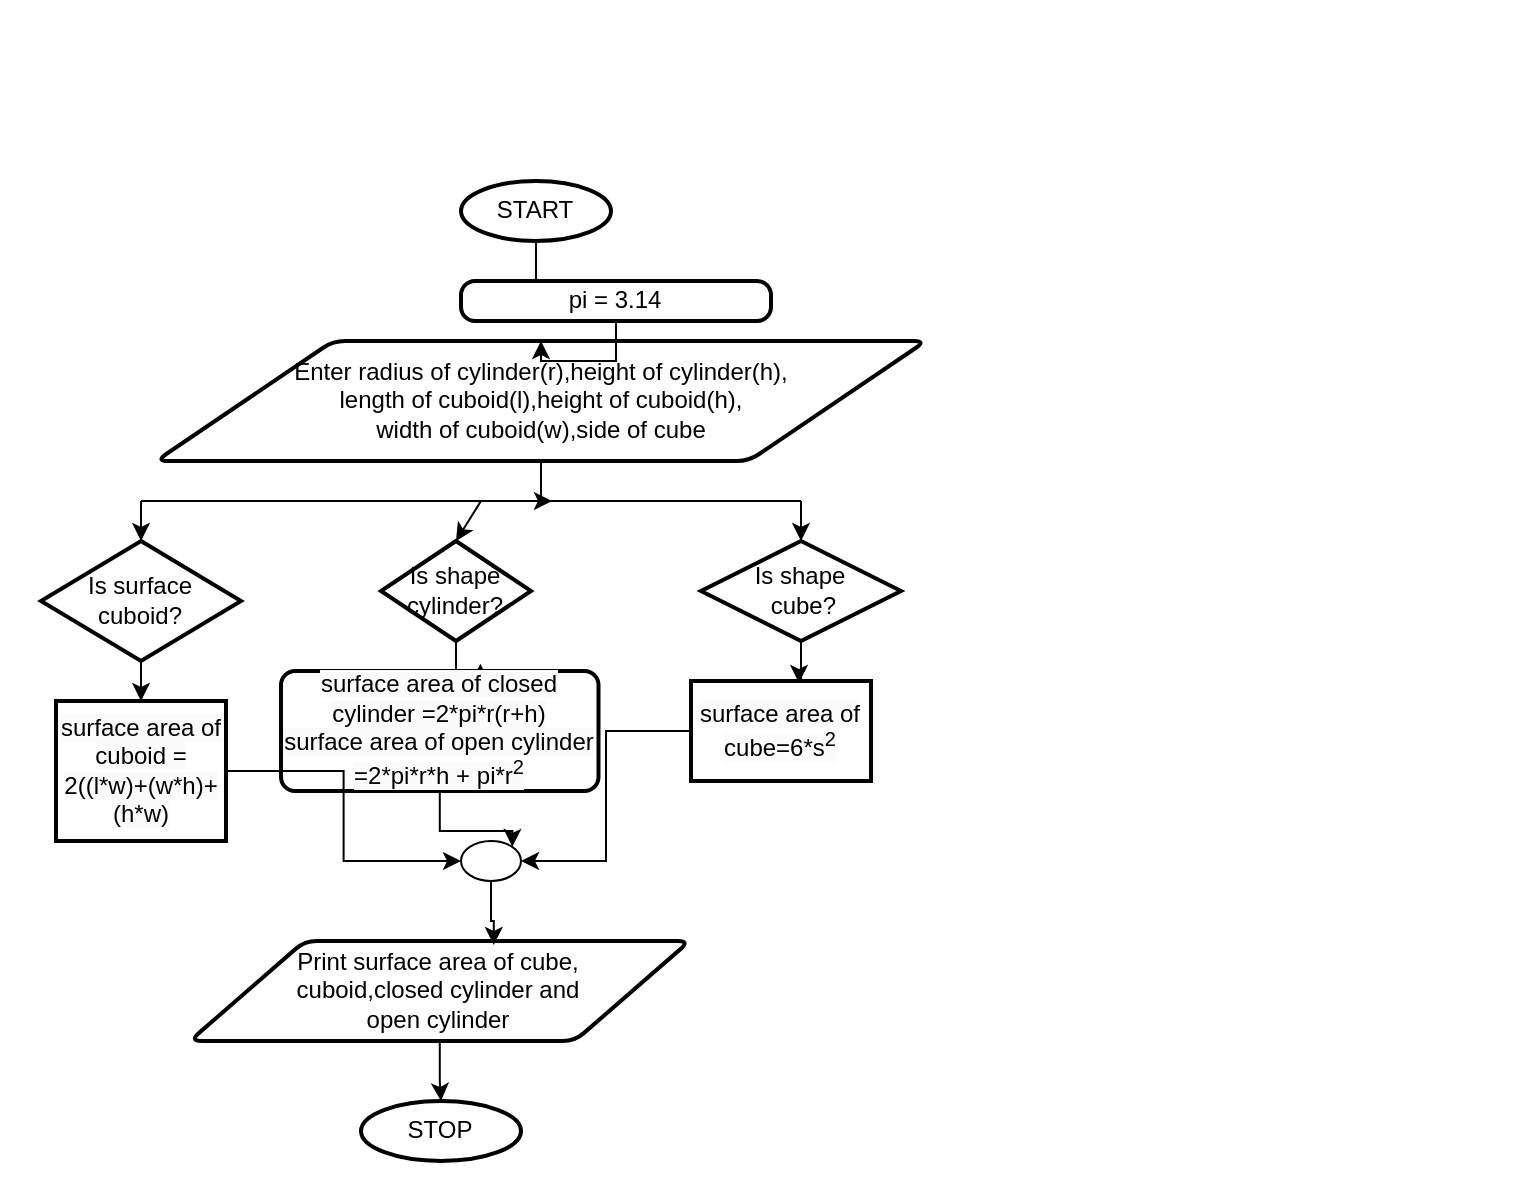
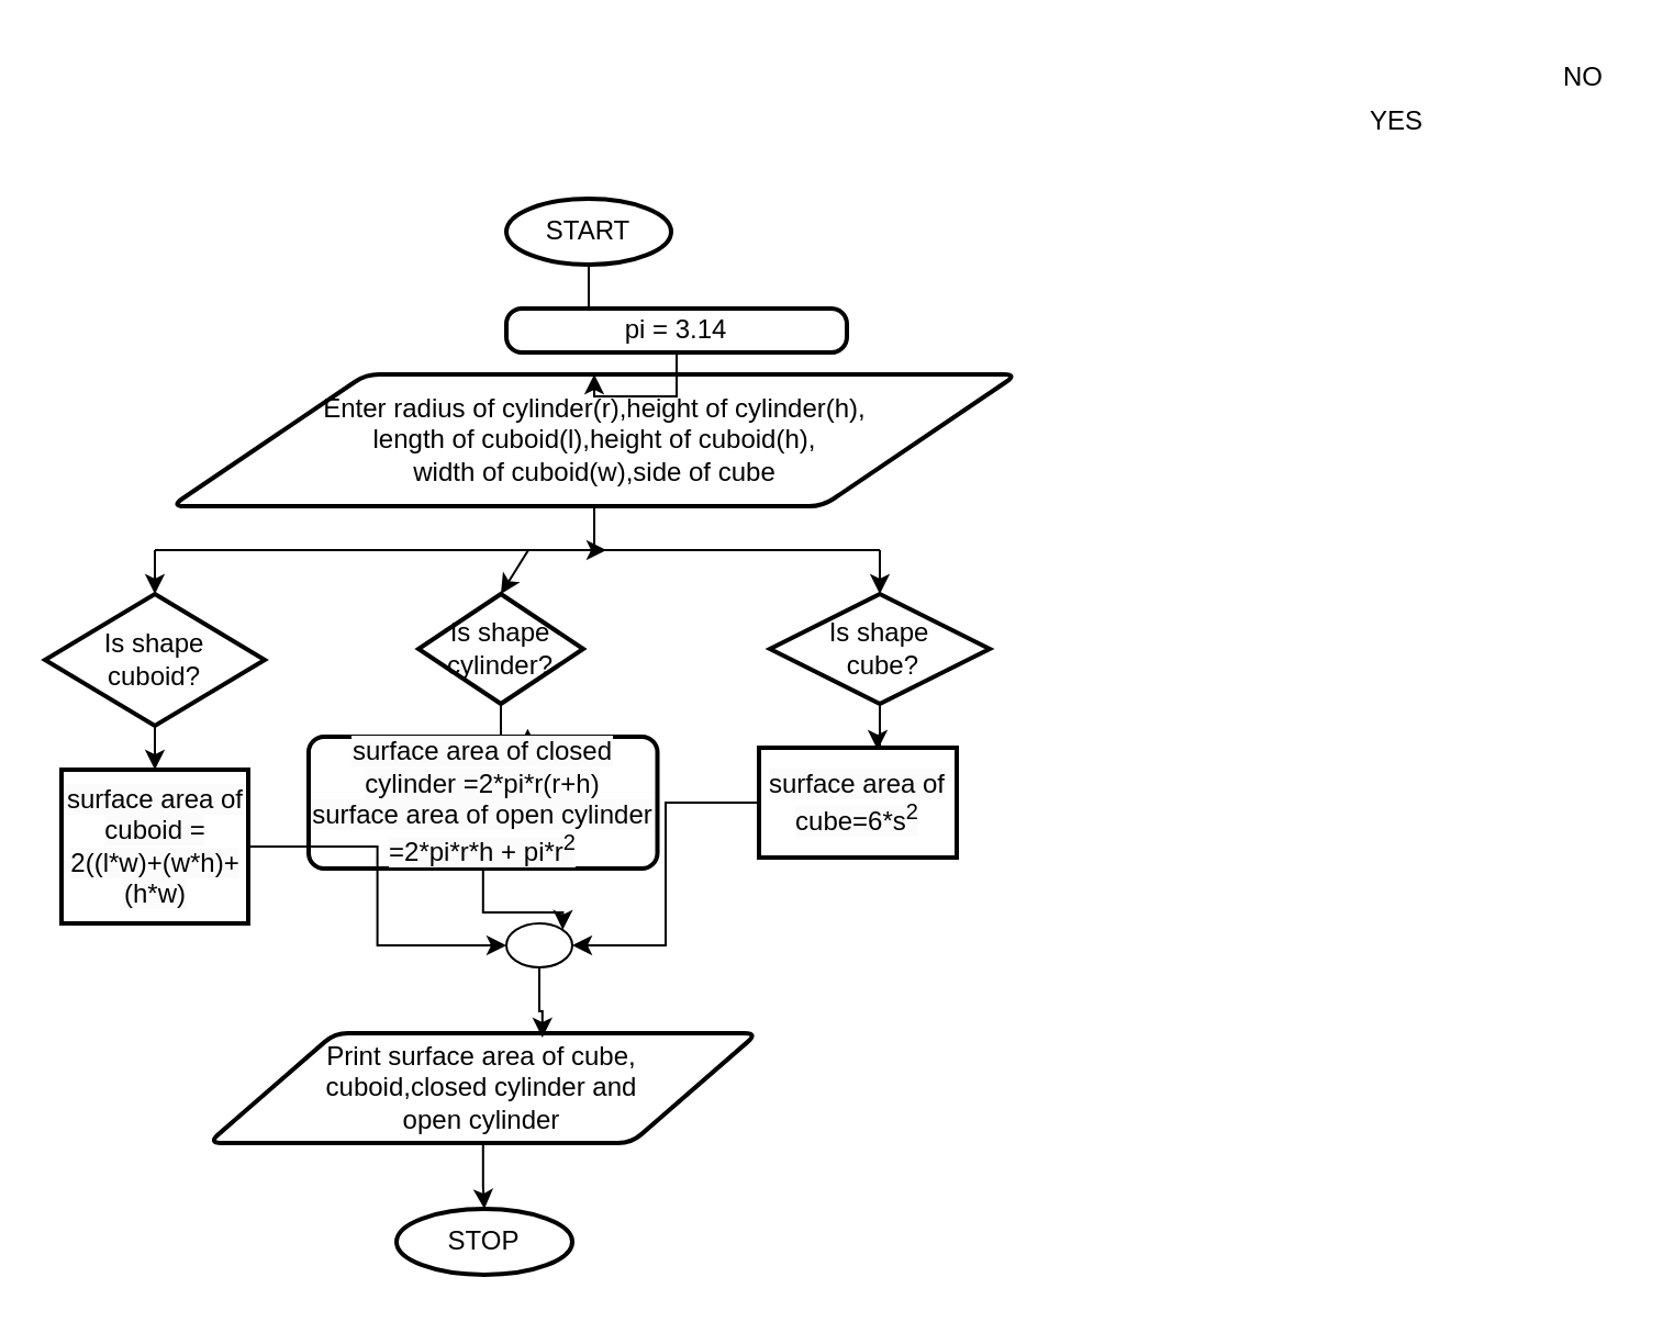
  <mxCell id="0" />
  <mxCell id="1" parent="0" />
  <mxCell id="2" style="edgeStyle=orthogonalEdgeStyle;rounded=0;orthogonalLoop=1;jettySize=auto;html=1;entryX=0.418;entryY=-0.05;entryDx=0;entryDy=0;entryPerimeter=0;" parent="1" source="3" target="9" edge="1"><mxGeometry relative="1" as="geometry" /></mxCell>
  <mxCell id="3" value="START" style="strokeWidth=2;html=1;shape=mxgraph.flowchart.start_1;whiteSpace=wrap;" parent="1" vertex="1"><mxGeometry x="230" y="90" width="75" height="30" as="geometry" /></mxCell>
  <mxCell id="4" style="edgeStyle=orthogonalEdgeStyle;rounded=0;orthogonalLoop=1;jettySize=auto;html=1;" edge="1" parent="1" source="5"><mxGeometry relative="1" as="geometry"><mxPoint x="275" y="250" as="targetPoint" /></mxGeometry></mxCell>
  <mxCell id="5" value="Enter radius of cylinder(r),height of cylinder(h),&lt;br&gt;length of cuboid(l),height of cuboid(h),&lt;br&gt;width of cuboid(w),side of cube" style="shape=parallelogram;html=1;strokeWidth=2;perimeter=parallelogramPerimeter;whiteSpace=wrap;rounded=1;arcSize=12;size=0.23;" parent="1" vertex="1"><mxGeometry x="77.5" y="170" width="385" height="60" as="geometry" /></mxCell>
  <mxCell id="6" style="edgeStyle=orthogonalEdgeStyle;rounded=0;orthogonalLoop=1;jettySize=auto;html=1;entryX=0.628;entryY=-0.06;entryDx=0;entryDy=0;entryPerimeter=0;" parent="1" source="7" target="13" edge="1"><mxGeometry relative="1" as="geometry" /></mxCell>
  <mxCell id="7" value="Is shape &lt;br&gt;cylinder?" style="strokeWidth=2;html=1;shape=mxgraph.flowchart.decision;whiteSpace=wrap;" parent="1" vertex="1"><mxGeometry x="190" y="270" width="75" height="50" as="geometry" /></mxCell>
  <mxCell id="8" style="edgeStyle=orthogonalEdgeStyle;rounded=0;orthogonalLoop=1;jettySize=auto;html=1;entryX=0.5;entryY=0;entryDx=0;entryDy=0;" parent="1" source="9" target="5" edge="1"><mxGeometry relative="1" as="geometry" /></mxCell>
  <mxCell id="9" value="pi = 3.14" style="rounded=1;whiteSpace=wrap;html=1;absoluteArcSize=1;arcSize=14;strokeWidth=2;" parent="1" vertex="1"><mxGeometry x="230" y="140" width="155" height="20" as="geometry" /></mxCell>
  <mxCell id="10" style="edgeStyle=orthogonalEdgeStyle;rounded=0;orthogonalLoop=1;jettySize=auto;html=1;" edge="1" parent="1" source="11" target="17"><mxGeometry relative="1" as="geometry" /></mxCell>
  <mxCell id="11" value="Print surface area of cube,&lt;br&gt;cuboid,closed cylinder and &lt;br&gt;open cylinder" style="shape=parallelogram;html=1;strokeWidth=2;perimeter=parallelogramPerimeter;whiteSpace=wrap;rounded=1;arcSize=12;size=0.23;" parent="1" vertex="1"><mxGeometry x="94.38" y="470" width="250" height="50" as="geometry" /></mxCell>
  <mxCell id="12" style="edgeStyle=orthogonalEdgeStyle;rounded=0;orthogonalLoop=1;jettySize=auto;html=1;entryX=0.855;entryY=0.145;entryDx=0;entryDy=0;entryPerimeter=0;" edge="1" parent="1" source="13" target="28"><mxGeometry relative="1" as="geometry" /></mxCell>
  <mxCell id="13" value="&lt;span style=&quot;color: rgb(0, 0, 0); font-family: Helvetica; font-size: 12px; font-style: normal; font-variant-ligatures: normal; font-variant-caps: normal; font-weight: 400; letter-spacing: normal; orphans: 2; text-align: center; text-indent: 0px; text-transform: none; widows: 2; word-spacing: 0px; -webkit-text-stroke-width: 0px; background-color: rgb(251, 251, 251); text-decoration-thickness: initial; text-decoration-style: initial; text-decoration-color: initial; float: none; display: inline !important;&quot;&gt;surface area of closed cylinder =2*pi*r(r+h)&lt;br&gt;surface area of open cylinder =2*pi*r*h + pi*r&lt;sup style=&quot;border-color: var(--border-color);&quot;&gt;2&lt;/sup&gt;&lt;br&gt;&lt;/span&gt;" style="rounded=1;whiteSpace=wrap;html=1;absoluteArcSize=1;arcSize=14;strokeWidth=2;" parent="1" vertex="1"><mxGeometry x="140" y="335" width="158.75" height="60" as="geometry" /></mxCell>
  <mxCell id="14" style="edgeStyle=orthogonalEdgeStyle;rounded=0;orthogonalLoop=1;jettySize=auto;html=1;entryX=0;entryY=0.5;entryDx=0;entryDy=0;entryPerimeter=0;" edge="1" parent="1" source="15" target="28"><mxGeometry relative="1" as="geometry" /></mxCell>
  <mxCell id="15" value="&lt;span style=&quot;color: rgb(0, 0, 0); font-family: Helvetica; font-size: 12px; font-style: normal; font-variant-ligatures: normal; font-variant-caps: normal; font-weight: 400; letter-spacing: normal; orphans: 2; text-align: center; text-indent: 0px; text-transform: none; widows: 2; word-spacing: 0px; -webkit-text-stroke-width: 0px; background-color: rgb(251, 251, 251); text-decoration-thickness: initial; text-decoration-style: initial; text-decoration-color: initial; float: none; display: inline !important;&quot;&gt;surface area of cuboid = 2((l*w)+(w*h)+(h*w)&lt;/span&gt;" style="whiteSpace=wrap;html=1;absoluteArcSize=1;arcSize=14;strokeWidth=2;rounded=0;" parent="1" vertex="1"><mxGeometry x="27.5" y="350" width="85" height="70" as="geometry" /></mxCell>
  <mxCell id="16" style="edgeStyle=orthogonalEdgeStyle;rounded=0;orthogonalLoop=1;jettySize=auto;html=1;exitX=0.5;exitY=1;exitDx=0;exitDy=0;" parent="1" source="15" target="15" edge="1"><mxGeometry relative="1" as="geometry" /></mxCell>
  <mxCell id="17" value="STOP" style="strokeWidth=2;html=1;shape=mxgraph.flowchart.start_1;whiteSpace=wrap;" parent="1" vertex="1"><mxGeometry x="180" y="550" width="80" height="30" as="geometry" /></mxCell>
+ <mxCell id="18" value="NO" style="text;html=1;align=center;verticalAlign=middle;resizable=0;points=[];autosize=1;strokeColor=none;fillColor=none;" parent="1" vertex="1"><mxGeometry x="700" y="20" width="40" height="30" as="geometry" /></mxCell>
+ <mxCell id="19" value="YES" style="text;html=1;align=center;verticalAlign=middle;resizable=0;points=[];autosize=1;strokeColor=none;fillColor=none;" parent="1" vertex="1"><mxGeometry x="610" y="40" width="50" height="30" as="geometry" /></mxCell>
  <mxCell id="20" style="edgeStyle=orthogonalEdgeStyle;rounded=0;orthogonalLoop=1;jettySize=auto;html=1;entryX=0.6;entryY=0.02;entryDx=0;entryDy=0;entryPerimeter=0;" edge="1" parent="1" source="21" target="26"><mxGeometry relative="1" as="geometry" /></mxCell>
  <mxCell id="21" value="Is shape&lt;br&gt;&amp;nbsp;cube?" style="strokeWidth=2;html=1;shape=mxgraph.flowchart.decision;whiteSpace=wrap;" vertex="1" parent="1"><mxGeometry x="350" y="270" width="100" height="50" as="geometry" /></mxCell>
  <mxCell id="22" style="edgeStyle=orthogonalEdgeStyle;rounded=0;orthogonalLoop=1;jettySize=auto;html=1;" edge="1" parent="1" source="23" target="15"><mxGeometry relative="1" as="geometry" /></mxCell>
- <mxCell id="23" value="Is surface &lt;br&gt;cuboid?" style="strokeWidth=2;html=1;shape=mxgraph.flowchart.decision;whiteSpace=wrap;" vertex="1" parent="1"><mxGeometry x="20" y="270" width="100" height="60" as="geometry" /></mxCell>
+ <mxCell id="23" value="Is shape &lt;br&gt;cuboid?" style="strokeWidth=2;html=1;shape=mxgraph.flowchart.decision;whiteSpace=wrap;" vertex="1" parent="1"><mxGeometry x="20" y="270" width="100" height="60" as="geometry" /></mxCell>
  <mxCell id="24" value="" style="endArrow=none;html=1;rounded=0;" edge="1" parent="1"><mxGeometry width="50" height="50" relative="1" as="geometry"><mxPoint x="70" y="250" as="sourcePoint" /><mxPoint x="400" y="250" as="targetPoint" /></mxGeometry></mxCell>
  <mxCell id="25" style="edgeStyle=orthogonalEdgeStyle;rounded=0;orthogonalLoop=1;jettySize=auto;html=1;entryX=1;entryY=0.5;entryDx=0;entryDy=0;entryPerimeter=0;" edge="1" parent="1" source="26" target="28"><mxGeometry relative="1" as="geometry" /></mxCell>
  <mxCell id="26" value="&lt;span style=&quot;color: rgb(0, 0, 0); font-family: Helvetica; font-size: 12px; font-style: normal; font-variant-ligatures: normal; font-variant-caps: normal; font-weight: 400; letter-spacing: normal; orphans: 2; text-align: center; text-indent: 0px; text-transform: none; widows: 2; word-spacing: 0px; -webkit-text-stroke-width: 0px; background-color: rgb(251, 251, 251); text-decoration-thickness: initial; text-decoration-style: initial; text-decoration-color: initial; float: none; display: inline !important;&quot;&gt;surface area of cube=6*s&lt;sup&gt;2&lt;/sup&gt;&lt;/span&gt;" style="whiteSpace=wrap;html=1;absoluteArcSize=1;arcSize=14;strokeWidth=2;rounded=0;" vertex="1" parent="1"><mxGeometry x="345" y="340" width="90" height="50" as="geometry" /></mxCell>
  <mxCell id="27" style="edgeStyle=orthogonalEdgeStyle;rounded=0;orthogonalLoop=1;jettySize=auto;html=1;entryX=0.608;entryY=0.04;entryDx=0;entryDy=0;entryPerimeter=0;" edge="1" parent="1" source="28" target="11"><mxGeometry relative="1" as="geometry" /></mxCell>
  <mxCell id="28" value="" style="verticalLabelPosition=bottom;verticalAlign=top;html=1;shape=mxgraph.flowchart.on-page_reference;" vertex="1" parent="1"><mxGeometry x="230" y="420" width="30" height="20" as="geometry" /></mxCell>
  <mxCell id="29" value="" style="endArrow=classic;html=1;rounded=0;entryX=0.5;entryY=0;entryDx=0;entryDy=0;entryPerimeter=0;" edge="1" parent="1" target="23"><mxGeometry width="50" height="50" relative="1" as="geometry"><mxPoint x="70" y="250" as="sourcePoint" /><mxPoint x="140" y="260" as="targetPoint" /></mxGeometry></mxCell>
  <mxCell id="30" value="" style="endArrow=classic;html=1;rounded=0;entryX=0.5;entryY=0;entryDx=0;entryDy=0;entryPerimeter=0;" edge="1" parent="1" target="7"><mxGeometry width="50" height="50" relative="1" as="geometry"><mxPoint x="240" y="250" as="sourcePoint" /><mxPoint x="140" y="260" as="targetPoint" /></mxGeometry></mxCell>
  <mxCell id="31" value="" style="endArrow=classic;html=1;rounded=0;entryX=0.5;entryY=0;entryDx=0;entryDy=0;entryPerimeter=0;" edge="1" parent="1" target="21"><mxGeometry width="50" height="50" relative="1" as="geometry"><mxPoint x="400" y="250" as="sourcePoint" /><mxPoint x="140" y="260" as="targetPoint" /></mxGeometry></mxCell>
